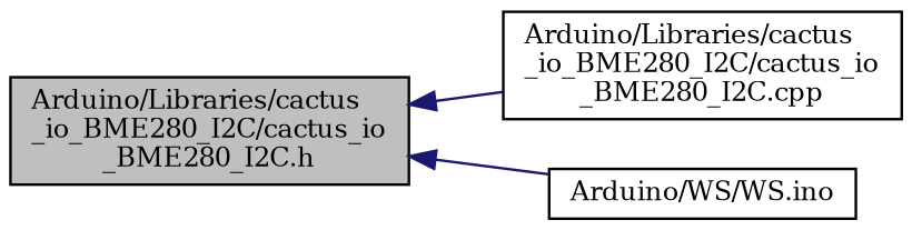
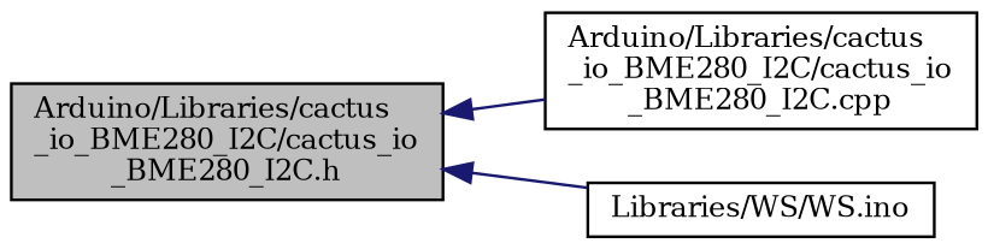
  digraph {
    rankdir=LR
    fontname="DejaVu Serif"
    node [color=black fillcolor=white fontname="DejaVu Serif" fontsize=10 shape=record style=filled]
    edge [color=midnightblue dir=back fontname="DejaVu Serif" fontsize=10 labelfontname=Helvetica labelfontsize=10 style=solid]
    n1 [fillcolor=grey75 fontcolor=black height=0.2 label="Arduino/Libraries/cactus\l_io_BME280_I2C/cactus_io\l_BME280_I2C.h" width=0.4]
    n2 [height=0.2 label="Arduino/Libraries/cactus\l_io_BME280_I2C/cactus_io\l_BME280_I2C.cpp" width=0.4]
-   n3 [height=0.2 label="Arduino/WS/WS.ino" width=0.4]
+   n3 [height=0.2 label="Libraries/WS/WS.ino" width=0.4]
    n1 -> n2
    n1 -> n3
  }
